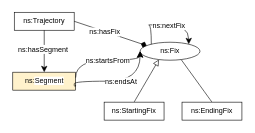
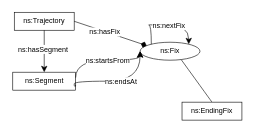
  <mxCell id="0" />
  <mxCell id="1" parent="0" />
  <mxCell id="2" value="ns:&lt;span style=&quot;background-color: rgb(255 , 255 , 255)&quot;&gt;Trajectory&lt;/span&gt;" style="rounded=0;whiteSpace=wrap;html=1;snapToPoint=1;points=[[0.1,0],[0.2,0],[0.3,0],[0.4,0],[0.5,0],[0.6,0],[0.7,0],[0.8,0],[0.9,0],[0,0.1],[0,0.3],[0,0.5],[0,0.7],[0,0.9],[0.1,1],[0.2,1],[0.3,1],[0.4,1],[0.5,1],[0.6,1],[0.7,1],[0.8,1],[0.9,1],[1,0.1],[1,0.3],[1,0.5],[1,0.7],[1,0.9]];" vertex="1" parent="1"><mxGeometry x="23" y="20" width="100" height="30" as="geometry" /></mxCell>
- <mxCell id="3" value="ns:&lt;span style=&quot;background-color: rgb(255 , 255 , 255)&quot;&gt;Segment&lt;/span&gt;" style="rounded=0;whiteSpace=wrap;html=1;snapToPoint=1;points=[[0.1,0],[0.2,0],[0.3,0],[0.4,0],[0.5,0],[0.6,0],[0.7,0],[0.8,0],[0.9,0],[0,0.1],[0,0.3],[0,0.5],[0,0.7],[0,0.9],[0.1,1],[0.2,1],[0.3,1],[0.4,1],[0.5,1],[0.6,1],[0.7,1],[0.8,1],[0.9,1],[1,0.1],[1,0.3],[1,0.5],[1,0.7],[1,0.9]];fillColor=#fff2cc;" vertex="1" parent="1"><mxGeometry x="20.5" y="120" width="105" height="30" as="geometry" /></mxCell>
+ <mxCell id="3" value="ns:&lt;span style=&quot;background-color: rgb(255 , 255 , 255)&quot;&gt;Segment&lt;/span&gt;" style="rounded=0;whiteSpace=wrap;html=1;snapToPoint=1;points=[[0.1,0],[0.2,0],[0.3,0],[0.4,0],[0.5,0],[0.6,0],[0.7,0],[0.8,0],[0.9,0],[0,0.1],[0,0.3],[0,0.5],[0,0.7],[0,0.9],[0.1,1],[0.2,1],[0.3,1],[0.4,1],[0.5,1],[0.6,1],[0.7,1],[0.8,1],[0.9,1],[1,0.1],[1,0.3],[1,0.5],[1,0.7],[1,0.9]];" vertex="1" parent="1"><mxGeometry x="20.5" y="120" width="105" height="30" as="geometry" /></mxCell>
  <mxCell id="4" value="" style="endArrow=classic;html=1;endSize=8;arcSize=0;entryX=0.5;entryY=0;entryDx=0;entryDy=0;exitX=0.5;exitY=1;exitDx=0;exitDy=0;" edge="1" parent="1" source="2" target="3"><mxGeometry width="50" height="50" relative="1" as="geometry"><mxPoint x="68" y="50" as="sourcePoint" /><mxPoint x="233" y="330" as="targetPoint" /></mxGeometry></mxCell>
  <mxCell id="5" value="&lt;div&gt;ns:hasSegment&lt;/div&gt;" style="text;html=1;align=center;verticalAlign=middle;resizable=0;points=[];labelBackgroundColor=#ffffff;" vertex="1" connectable="0" parent="4"><mxGeometry x="-0.127" relative="1" as="geometry"><mxPoint x="-3" as="offset" /></mxGeometry></mxCell>
  <mxCell id="6" value="ns:&lt;span style=&quot;background-color: rgb(255 , 255 , 255)&quot;&gt;Fix&lt;/span&gt;" style="ellipse;whiteSpace=wrap;html=1;snapToPoint=1;points=[[0.1,0],[0.2,0],[0.3,0],[0.4,0],[0.5,0],[0.6,0],[0.7,0],[0.8,0],[0.9,0],[0,0.1],[0,0.3],[0,0.5],[0,0.7],[0,0.9],[0.1,1],[0.2,1],[0.3,1],[0.4,1],[0.5,1],[0.6,1],[0.7,1],[0.8,1],[0.9,1],[1,0.1],[1,0.3],[1,0.5],[1,0.7],[1,0.9]];" vertex="1" parent="1"><mxGeometry x="233" y="70" width="100" height="30" as="geometry" /></mxCell>
  <mxCell id="7" value="" style="endArrow=diamond;html=1;exitX=1;exitY=0.5;exitDx=0;exitDy=0;endSize=8;arcSize=0;entryX=0;entryY=0.1;entryDx=0;entryDy=0;" edge="1" parent="1" source="2" target="6"><mxGeometry width="50" height="50" relative="1" as="geometry"><mxPoint x="153" y="20" as="sourcePoint" /><mxPoint x="433" y="265" as="targetPoint" /></mxGeometry></mxCell>
  <mxCell id="8" value="&lt;div&gt;ns:hasFix&lt;/div&gt;" style="text;html=1;align=center;verticalAlign=middle;resizable=0;points=[];labelBackgroundColor=#ffffff;" vertex="1" connectable="0" parent="7"><mxGeometry x="-0.127" relative="1" as="geometry"><mxPoint x="-3" as="offset" /></mxGeometry></mxCell>
  <mxCell id="9" value="" style="endArrow=classic;html=1;exitX=1;exitY=0.3;exitDx=0;exitDy=0;endSize=8;arcSize=0;entryX=0;entryY=0.5;entryDx=0;entryDy=0;edgeStyle=orthogonalEdgeStyle;curved=1;" edge="1" parent="1" source="3" target="6"><mxGeometry width="50" height="50" relative="1" as="geometry"><mxPoint x="133" y="45" as="sourcePoint" /><mxPoint x="243" y="83" as="targetPoint" /><Array as="points"><mxPoint x="125" y="100" /><mxPoint x="233" y="100" /></Array></mxGeometry></mxCell>
  <mxCell id="10" value="&lt;div&gt;ns:startsFrom&lt;/div&gt;" style="text;html=1;align=center;verticalAlign=middle;resizable=0;points=[];labelBackgroundColor=#ffffff;" vertex="1" connectable="0" parent="9"><mxGeometry x="-0.127" relative="1" as="geometry"><mxPoint x="16" as="offset" /></mxGeometry></mxCell>
  <mxCell id="11" value="" style="endArrow=classic;html=1;exitX=1;exitY=0.7;exitDx=0;exitDy=0;endSize=8;arcSize=0;edgeStyle=orthogonalEdgeStyle;curved=1;entryX=0;entryY=0.5;entryDx=0;entryDy=0;" edge="1" parent="1" source="3" target="6"><mxGeometry width="50" height="50" relative="1" as="geometry"><mxPoint x="125.5" y="144" as="sourcePoint" /><mxPoint x="263" y="135" as="targetPoint" /><Array as="points"><mxPoint x="125" y="144" /><mxPoint x="123" y="144" /><mxPoint x="123" y="135" /><mxPoint x="233" y="135" /></Array></mxGeometry></mxCell>
  <mxCell id="12" value="&lt;div&gt;ns:endsAt&lt;/div&gt;" style="text;html=1;align=center;verticalAlign=middle;resizable=0;points=[];labelBackgroundColor=#ffffff;" vertex="1" connectable="0" parent="11"><mxGeometry x="-0.127" relative="1" as="geometry"><mxPoint x="16" as="offset" /></mxGeometry></mxCell>
  <mxCell id="13" value="" style="endArrow=classic;html=1;exitX=0.1;exitY=0;exitDx=0;exitDy=0;endSize=8;arcSize=0;entryX=0.9;entryY=0;entryDx=0;entryDy=0;edgeStyle=orthogonalEdgeStyle;curved=1;" edge="1" parent="1" source="6" target="6"><mxGeometry width="50" height="50" relative="1" as="geometry"><mxPoint x="243.02" y="70" as="sourcePoint" /><mxPoint x="350.52" y="26" as="targetPoint" /><Array as="points"><mxPoint x="243" y="41" /><mxPoint x="323" y="41" /></Array></mxGeometry></mxCell>
  <mxCell id="14" value="&lt;div&gt;ns:nextFix&lt;/div&gt;" style="text;html=1;align=center;verticalAlign=middle;resizable=0;points=[];labelBackgroundColor=#ffffff;" vertex="1" connectable="0" parent="13"><mxGeometry x="-0.127" relative="1" as="geometry"><mxPoint x="16" as="offset" /></mxGeometry></mxCell>
- <mxCell id="15" value="" style="endArrow=block;html=1;fontColor=#000099;exitX=0.5;exitY=0;exitDx=0;exitDy=0;endFill=0;entryX=0.3;entryY=1;entryDx=0;entryDy=0;endSize=8;arcSize=0;curved=1;" edge="1" parent="1" source="16" target="6"><mxGeometry width="50" height="50" relative="1" as="geometry"><mxPoint x="8" y="240" as="sourcePoint" /><mxPoint x="273" y="230" as="targetPoint" /></mxGeometry></mxCell>
- <mxCell id="16" value="ns:StartingFix" style="rounded=0;whiteSpace=wrap;html=1;snapToPoint=1;points=[[0.1,0],[0.2,0],[0.3,0],[0.4,0],[0.5,0],[0.6,0],[0.7,0],[0.8,0],[0.9,0],[0,0.1],[0,0.3],[0,0.5],[0,0.7],[0,0.9],[0.1,1],[0.2,1],[0.3,1],[0.4,1],[0.5,1],[0.6,1],[0.7,1],[0.8,1],[0.9,1],[1,0.1],[1,0.3],[1,0.5],[1,0.7],[1,0.9]];" vertex="1" parent="1"><mxGeometry x="173" y="170" width="100" height="30" as="geometry" /></mxCell>
  <mxCell id="17" value="" style="endArrow=none;html=1;fontColor=#000099;exitX=0.5;exitY=0;exitDx=0;exitDy=0;endFill=0;entryX=0.7;entryY=1;entryDx=0;entryDy=0;endSize=8;arcSize=0;curved=1;" edge="1" parent="1" source="18" target="6"><mxGeometry width="50" height="50" relative="1" as="geometry"><mxPoint x="138" y="230" as="sourcePoint" /><mxPoint x="413" y="220" as="targetPoint" /></mxGeometry></mxCell>
  <mxCell id="18" value="ns:EndingFix" style="rounded=0;whiteSpace=wrap;html=1;snapToPoint=1;points=[[0.1,0],[0.2,0],[0.3,0],[0.4,0],[0.5,0],[0.6,0],[0.7,0],[0.8,0],[0.9,0],[0,0.1],[0,0.3],[0,0.5],[0,0.7],[0,0.9],[0.1,1],[0.2,1],[0.3,1],[0.4,1],[0.5,1],[0.6,1],[0.7,1],[0.8,1],[0.9,1],[1,0.1],[1,0.3],[1,0.5],[1,0.7],[1,0.9]];" vertex="1" parent="1"><mxGeometry x="303" y="170" width="100" height="30" as="geometry" /></mxCell>
